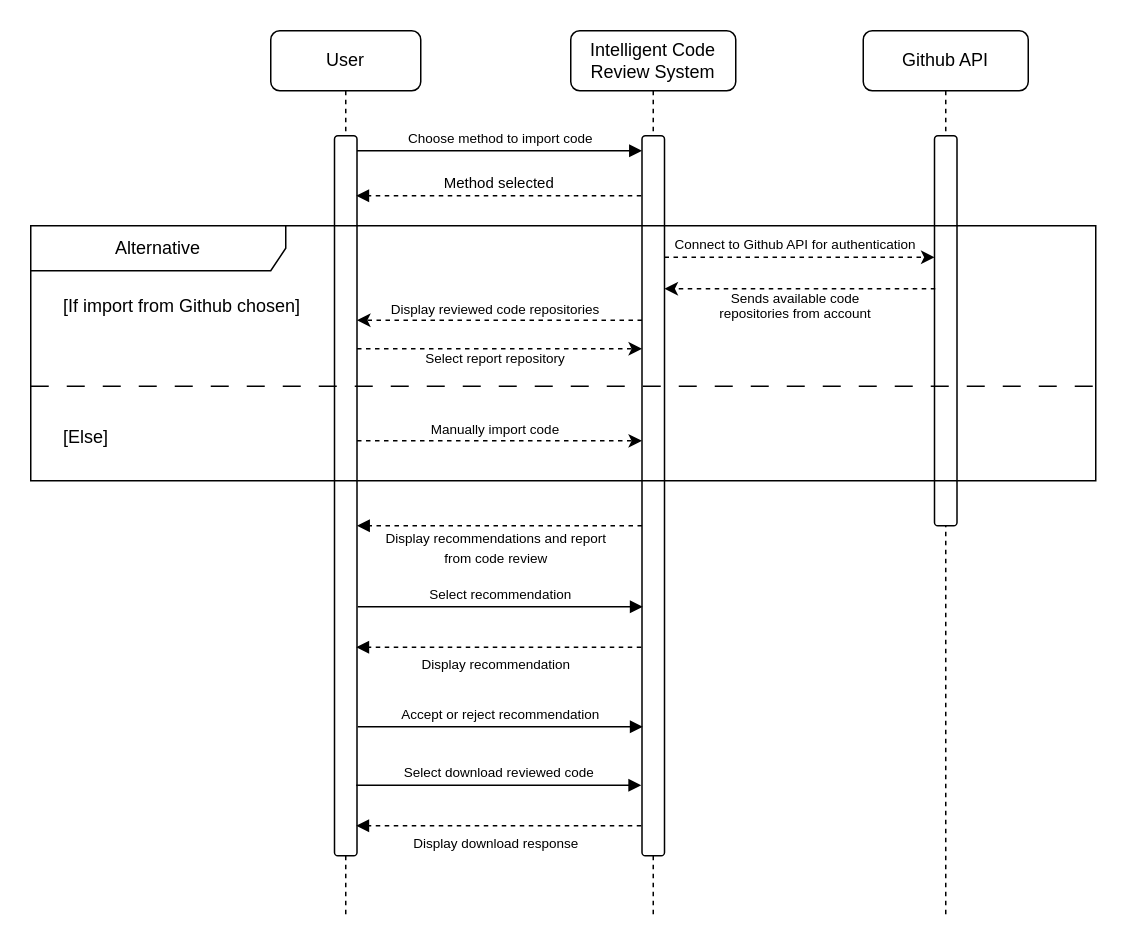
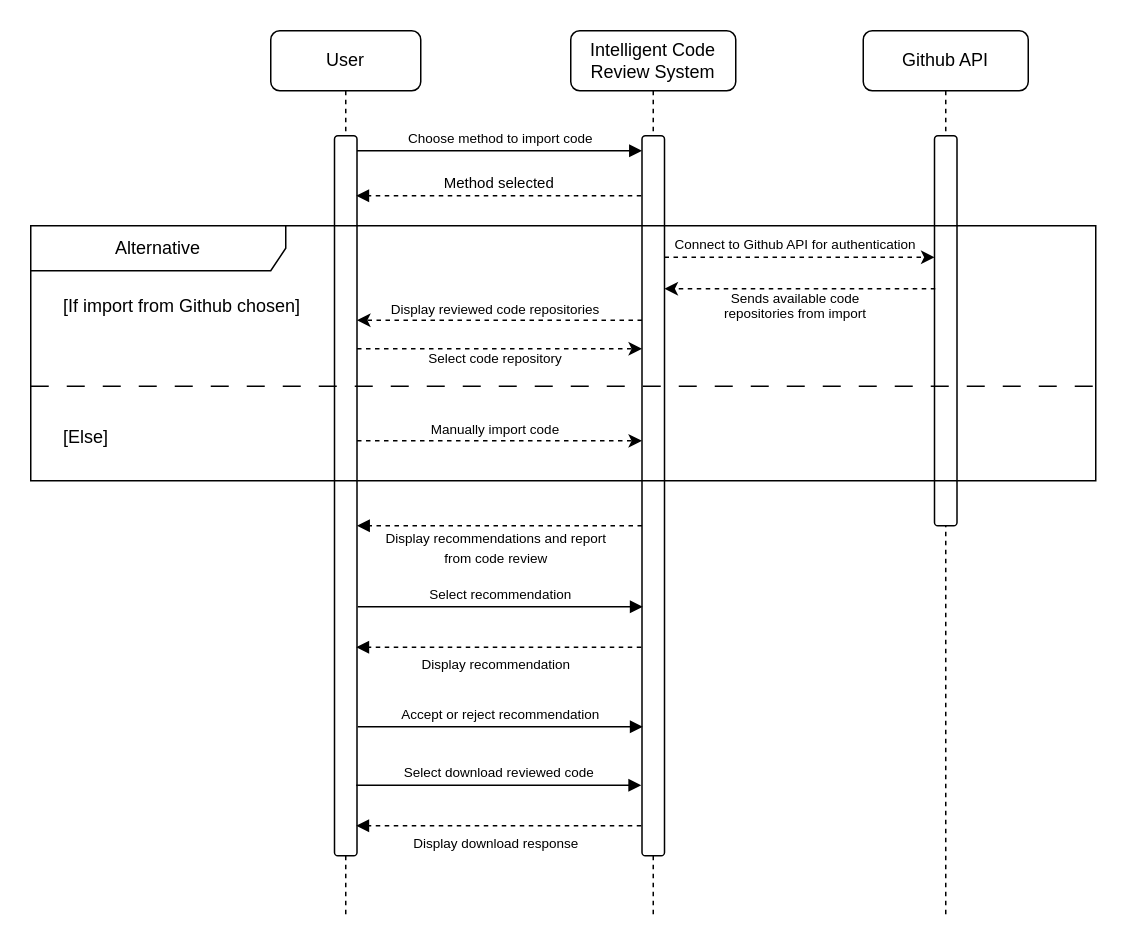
  <mxCell id="0" />
  <mxCell id="1" parent="0" />
  <mxCell id="2" value="User" style="shape=umlLifeline;perimeter=lifelinePerimeter;whiteSpace=wrap;html=1;container=0;dropTarget=0;collapsible=0;recursiveResize=0;outlineConnect=0;portConstraint=eastwest;newEdgeStyle={&quot;edgeStyle&quot;:&quot;elbowEdgeStyle&quot;,&quot;elbow&quot;:&quot;vertical&quot;,&quot;curved&quot;:0,&quot;rounded&quot;:0};rounded=1;" parent="1" vertex="1"><mxGeometry x="180" y="20" width="100" height="590" as="geometry" /></mxCell>
  <mxCell id="3" value="" style="html=1;points=[];perimeter=orthogonalPerimeter;outlineConnect=0;targetShapes=umlLifeline;portConstraint=eastwest;newEdgeStyle={&quot;edgeStyle&quot;:&quot;elbowEdgeStyle&quot;,&quot;elbow&quot;:&quot;vertical&quot;,&quot;curved&quot;:0,&quot;rounded&quot;:0};rounded=1;" parent="2" vertex="1"><mxGeometry x="42.5" y="70" width="15" height="480" as="geometry" /></mxCell>
  <mxCell id="4" value="Intelligent Code Review System" style="shape=umlLifeline;perimeter=lifelinePerimeter;whiteSpace=wrap;html=1;container=0;dropTarget=0;collapsible=0;recursiveResize=0;outlineConnect=0;portConstraint=eastwest;newEdgeStyle={&quot;edgeStyle&quot;:&quot;elbowEdgeStyle&quot;,&quot;elbow&quot;:&quot;vertical&quot;,&quot;curved&quot;:0,&quot;rounded&quot;:0};rounded=1;glass=0;shadow=0;" parent="1" vertex="1"><mxGeometry x="380" y="20" width="110" height="590" as="geometry" /></mxCell>
  <mxCell id="5" value="" style="html=1;points=[];perimeter=orthogonalPerimeter;outlineConnect=0;targetShapes=umlLifeline;portConstraint=eastwest;newEdgeStyle={&quot;edgeStyle&quot;:&quot;elbowEdgeStyle&quot;,&quot;elbow&quot;:&quot;vertical&quot;,&quot;curved&quot;:0,&quot;rounded&quot;:0};rounded=1;" vertex="1" parent="4"><mxGeometry x="47.5" y="70" width="15" height="480" as="geometry" /></mxCell>
  <mxCell id="6" value="&lt;font style=&quot;font-size: 9px;&quot;&gt;Choose method to import code&lt;/font&gt;" style="html=1;verticalAlign=bottom;endArrow=block;edgeStyle=elbowEdgeStyle;elbow=vertical;curved=0;rounded=0;" parent="1" source="3" target="5" edge="1"><mxGeometry relative="1" as="geometry"><mxPoint x="335" y="110" as="sourcePoint" /><Array as="points"><mxPoint x="320" y="100" /></Array><mxPoint x="400" y="100" as="targetPoint" /></mxGeometry></mxCell>
  <mxCell id="7" value="Github API" style="shape=umlLifeline;perimeter=lifelinePerimeter;whiteSpace=wrap;html=1;container=0;dropTarget=0;collapsible=0;recursiveResize=0;outlineConnect=0;portConstraint=eastwest;newEdgeStyle={&quot;edgeStyle&quot;:&quot;elbowEdgeStyle&quot;,&quot;elbow&quot;:&quot;vertical&quot;,&quot;curved&quot;:0,&quot;rounded&quot;:0};rounded=1;glass=0;shadow=0;" vertex="1" parent="1"><mxGeometry x="575" y="20" width="110" height="590" as="geometry" /></mxCell>
  <mxCell id="8" value="" style="html=1;points=[];perimeter=orthogonalPerimeter;outlineConnect=0;targetShapes=umlLifeline;portConstraint=eastwest;newEdgeStyle={&quot;edgeStyle&quot;:&quot;elbowEdgeStyle&quot;,&quot;elbow&quot;:&quot;vertical&quot;,&quot;curved&quot;:0,&quot;rounded&quot;:0};rounded=1;" vertex="1" parent="7"><mxGeometry x="47.5" y="70" width="15" height="260" as="geometry" /></mxCell>
  <mxCell id="9" value="Alternative" style="shape=umlFrame;whiteSpace=wrap;html=1;pointerEvents=0;recursiveResize=0;container=1;collapsible=0;width=170;" vertex="1" parent="1"><mxGeometry x="20" y="150" width="710" height="170" as="geometry" /></mxCell>
  <mxCell id="10" value="[If import from Github chosen]" style="text;html=1;" vertex="1" parent="9"><mxGeometry width="100" height="20" relative="1" as="geometry"><mxPoint x="20" y="40" as="offset" /></mxGeometry></mxCell>
  <mxCell id="11" value="[Else]" style="line;strokeWidth=1;dashed=1;labelPosition=center;verticalLabelPosition=bottom;align=left;verticalAlign=top;spacingLeft=20;spacingTop=15;html=1;whiteSpace=wrap;dashPattern=12 12;" vertex="1" parent="9"><mxGeometry y="102" width="710" height="10" as="geometry" /></mxCell>
  <mxCell id="12" value="" style="group" vertex="1" connectable="0" parent="9"><mxGeometry x="210" y="52" width="200" height="14" as="geometry" /></mxCell>
  <mxCell id="13" value="" style="endArrow=classic;html=1;rounded=0;dashed=1;" edge="1" parent="12"><mxGeometry width="50" height="50" relative="1" as="geometry"><mxPoint x="197.5" y="11" as="sourcePoint" /><mxPoint x="7.5" y="11" as="targetPoint" /></mxGeometry></mxCell>
  <mxCell id="14" value="&lt;font style=&quot;font-size: 9px;&quot;&gt;Display reviewed code repositories&lt;/font&gt;" style="text;html=1;align=center;verticalAlign=middle;whiteSpace=wrap;rounded=0;" vertex="1" parent="12"><mxGeometry y="-2" width="200" height="10" as="geometry" /></mxCell>
  <mxCell id="15" value="&lt;font style=&quot;font-size: 9px;&quot;&gt;Connect to Github API for authentication&lt;/font&gt;" style="text;html=1;align=center;verticalAlign=middle;whiteSpace=wrap;rounded=0;" vertex="1" parent="9"><mxGeometry x="410" y="7" width="200" height="10" as="geometry" /></mxCell>
  <mxCell id="16" value="" style="endArrow=classic;html=1;rounded=0;dashed=1;" edge="1" parent="9" target="8"><mxGeometry width="50" height="50" relative="1" as="geometry"><mxPoint x="422.5" y="21" as="sourcePoint" /><mxPoint x="587.5" y="21" as="targetPoint" /></mxGeometry></mxCell>
- <mxCell id="17" value="&lt;p style=&quot;line-height: 70%;&quot;&gt;&lt;font style=&quot;font-size: 9px;&quot;&gt;Sends available code repositories from account&lt;/font&gt;&lt;/p&gt;" style="text;html=1;align=center;verticalAlign=middle;whiteSpace=wrap;rounded=0;" vertex="1" parent="9"><mxGeometry x="455" y="48" width="110" height="10" as="geometry" /></mxCell>
+ <mxCell id="17" value="&lt;p style=&quot;line-height: 70%;&quot;&gt;&lt;font style=&quot;font-size: 9px;&quot;&gt;Sends available code repositories from import&lt;/font&gt;&lt;/p&gt;" style="text;html=1;align=center;verticalAlign=middle;whiteSpace=wrap;rounded=0;" vertex="1" parent="9"><mxGeometry x="455" y="48" width="110" height="10" as="geometry" /></mxCell>
  <mxCell id="18" value="" style="endArrow=classic;html=1;rounded=0;dashed=1;" edge="1" parent="9"><mxGeometry width="50" height="50" relative="1" as="geometry"><mxPoint x="603" y="42" as="sourcePoint" /><mxPoint x="422.5" y="42" as="targetPoint" /></mxGeometry></mxCell>
- <mxCell id="19" value="&lt;font style=&quot;font-size: 9px;&quot;&gt;Select report repository&lt;/font&gt;" style="text;html=1;align=center;verticalAlign=middle;whiteSpace=wrap;rounded=0;" vertex="1" parent="9"><mxGeometry x="210" y="82.62" width="200" height="10" as="geometry" /></mxCell>
+ <mxCell id="19" value="&lt;font style=&quot;font-size: 9px;&quot;&gt;Select code repository&lt;/font&gt;" style="text;html=1;align=center;verticalAlign=middle;whiteSpace=wrap;rounded=0;" vertex="1" parent="9"><mxGeometry x="210" y="82.62" width="200" height="10" as="geometry" /></mxCell>
  <mxCell id="20" value="&lt;font style=&quot;font-size: 9px;&quot;&gt;Manually import code&lt;/font&gt;" style="text;html=1;align=center;verticalAlign=middle;whiteSpace=wrap;rounded=0;" vertex="1" parent="9"><mxGeometry x="210" y="130" width="200" height="10" as="geometry" /></mxCell>
  <mxCell id="21" value="" style="endArrow=classic;html=1;rounded=0;dashed=1;" edge="1" parent="9"><mxGeometry width="50" height="50" relative="1" as="geometry"><mxPoint x="217.5" y="143.38" as="sourcePoint" /><mxPoint x="407.5" y="143.38" as="targetPoint" /></mxGeometry></mxCell>
  <mxCell id="22" value="" style="endArrow=classic;html=1;rounded=0;dashed=1;" edge="1" parent="1"><mxGeometry width="50" height="50" relative="1" as="geometry"><mxPoint x="237.5" y="232" as="sourcePoint" /><mxPoint x="427.5" y="232" as="targetPoint" /></mxGeometry></mxCell>
  <mxCell id="23" value="&lt;font size=&quot;1&quot;&gt;Method selected&lt;/font&gt;" style="html=1;verticalAlign=bottom;endArrow=block;edgeStyle=elbowEdgeStyle;elbow=vertical;curved=0;rounded=0;dashed=1;" edge="1" parent="1"><mxGeometry relative="1" as="geometry"><mxPoint x="427" y="130" as="sourcePoint" /><Array as="points"><mxPoint x="319" y="130" /></Array><mxPoint x="237" y="130" as="targetPoint" /></mxGeometry></mxCell>
  <mxCell id="24" value="&lt;font style=&quot;font-size: 9px;&quot;&gt;Display recommendations and report&lt;br&gt;from code review&lt;/font&gt;" style="html=1;verticalAlign=bottom;endArrow=block;edgeStyle=elbowEdgeStyle;elbow=horizontal;curved=0;rounded=0;dashed=1;" edge="1" parent="1" source="5" target="3"><mxGeometry x="0.028" y="30" relative="1" as="geometry"><mxPoint x="420" y="350" as="sourcePoint" /><Array as="points"><mxPoint x="322" y="350" /></Array><mxPoint x="240" y="350" as="targetPoint" /><mxPoint as="offset" /></mxGeometry></mxCell>
  <mxCell id="25" value="&lt;font style=&quot;font-size: 9px;&quot;&gt;Select recommendation&lt;/font&gt;" style="html=1;verticalAlign=bottom;endArrow=block;edgeStyle=elbowEdgeStyle;elbow=vertical;curved=0;rounded=0;" edge="1" parent="1"><mxGeometry relative="1" as="geometry"><mxPoint x="238" y="404" as="sourcePoint" /><Array as="points"><mxPoint x="320" y="404" /></Array><mxPoint x="428" y="404" as="targetPoint" /></mxGeometry></mxCell>
  <mxCell id="26" value="&lt;font style=&quot;font-size: 9px;&quot;&gt;Display recommendation&lt;br&gt;&lt;/font&gt;" style="html=1;verticalAlign=bottom;endArrow=block;edgeStyle=elbowEdgeStyle;elbow=horizontal;curved=0;rounded=0;dashed=1;" edge="1" parent="1"><mxGeometry x="0.021" y="20" relative="1" as="geometry"><mxPoint x="427" y="431" as="sourcePoint" /><Array as="points"><mxPoint x="321" y="431" /></Array><mxPoint x="237" y="431" as="targetPoint" /><mxPoint as="offset" /></mxGeometry></mxCell>
  <mxCell id="27" value="&lt;font style=&quot;font-size: 9px;&quot;&gt;Accept or reject recommendation&lt;/font&gt;" style="html=1;verticalAlign=bottom;endArrow=block;edgeStyle=elbowEdgeStyle;elbow=vertical;curved=0;rounded=0;" edge="1" parent="1"><mxGeometry relative="1" as="geometry"><mxPoint x="238" y="484" as="sourcePoint" /><Array as="points"><mxPoint x="320" y="484" /></Array><mxPoint x="428" y="484" as="targetPoint" /></mxGeometry></mxCell>
  <mxCell id="28" value="&lt;font style=&quot;font-size: 9px;&quot;&gt;Select download reviewed code&lt;/font&gt;" style="html=1;verticalAlign=bottom;endArrow=block;edgeStyle=elbowEdgeStyle;elbow=vertical;curved=0;rounded=0;" edge="1" parent="1"><mxGeometry relative="1" as="geometry"><mxPoint x="237" y="523" as="sourcePoint" /><Array as="points"><mxPoint x="319" y="523" /></Array><mxPoint x="427" y="523" as="targetPoint" /></mxGeometry></mxCell>
  <mxCell id="29" value="&lt;font style=&quot;font-size: 9px;&quot;&gt;Display download response&lt;br&gt;&lt;/font&gt;" style="html=1;verticalAlign=bottom;endArrow=block;edgeStyle=elbowEdgeStyle;elbow=horizontal;curved=0;rounded=0;dashed=1;" edge="1" parent="1"><mxGeometry x="0.021" y="20" relative="1" as="geometry"><mxPoint x="427" y="550" as="sourcePoint" /><Array as="points"><mxPoint x="321" y="550" /></Array><mxPoint x="237" y="550" as="targetPoint" /><mxPoint as="offset" /></mxGeometry></mxCell>
